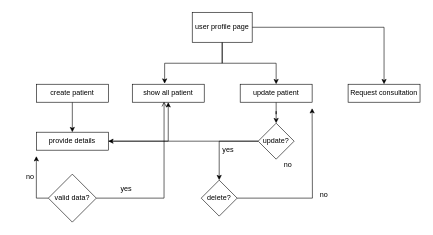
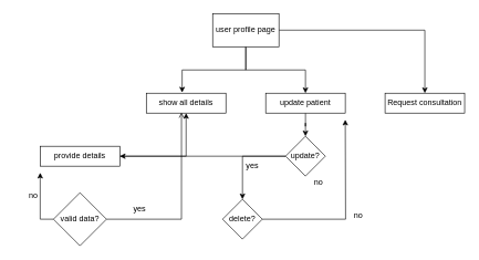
  <mxCell id="0" />
  <mxCell id="1" parent="0" />
  <mxCell id="2" style="edgeStyle=orthogonalEdgeStyle;rounded=0;orthogonalLoop=1;jettySize=auto;html=1;entryX=0.45;entryY=-0.033;entryDx=0;entryDy=0;entryPerimeter=0;" edge="1" parent="1" source="5" target="8"><mxGeometry relative="1" as="geometry" /></mxCell>
  <mxCell id="3" style="edgeStyle=orthogonalEdgeStyle;rounded=0;orthogonalLoop=1;jettySize=auto;html=1;entryX=0.5;entryY=0;entryDx=0;entryDy=0;" edge="1" parent="1" source="5" target="10"><mxGeometry relative="1" as="geometry" /></mxCell>
  <mxCell id="4" style="edgeStyle=orthogonalEdgeStyle;rounded=0;orthogonalLoop=1;jettySize=auto;html=1;exitX=1;exitY=0.5;exitDx=0;exitDy=0;entryX=0.5;entryY=0;entryDx=0;entryDy=0;" edge="1" parent="1" source="5" target="11"><mxGeometry relative="1" as="geometry" /></mxCell>
  <mxCell id="5" value="user profile page" style="rounded=0;whiteSpace=wrap;html=1;" vertex="1" parent="1"><mxGeometry x="320" y="20" width="100" height="50" as="geometry" /></mxCell>
- <mxCell id="6" value="" style="edgeStyle=orthogonalEdgeStyle;rounded=0;orthogonalLoop=1;jettySize=auto;html=1;" edge="1" parent="1" source="7" target="13"><mxGeometry relative="1" as="geometry" /></mxCell>
- <mxCell id="7" value="create patient" style="rounded=0;whiteSpace=wrap;html=1;" vertex="1" parent="1"><mxGeometry x="60" y="140" width="120" height="30" as="geometry" /></mxCell>
- <mxCell id="8" value="show all patient" style="rounded=0;whiteSpace=wrap;html=1;" vertex="1" parent="1"><mxGeometry x="220" y="140" width="120" height="30" as="geometry" /></mxCell>
+ <mxCell id="8" value="show all details" style="rounded=0;whiteSpace=wrap;html=1;" vertex="1" parent="1"><mxGeometry x="220" y="140" width="120" height="30" as="geometry" /></mxCell>
  <mxCell id="9" value="" style="edgeStyle=orthogonalEdgeStyle;rounded=0;orthogonalLoop=1;jettySize=auto;html=1;" edge="1" parent="1" source="10" target="21"><mxGeometry relative="1" as="geometry" /></mxCell>
  <mxCell id="10" value="update patient" style="rounded=0;whiteSpace=wrap;html=1;" vertex="1" parent="1"><mxGeometry x="400" y="140" width="120" height="30" as="geometry" /></mxCell>
  <mxCell id="11" value="Request consultation" style="rounded=0;whiteSpace=wrap;html=1;" vertex="1" parent="1"><mxGeometry x="580" y="140" width="120" height="30" as="geometry" /></mxCell>
  <mxCell id="12" value="" style="edgeStyle=orthogonalEdgeStyle;rounded=0;orthogonalLoop=1;jettySize=auto;html=1;" edge="1" parent="1" source="13" target="8"><mxGeometry relative="1" as="geometry" /></mxCell>
  <mxCell id="13" value="provide details" style="rounded=0;whiteSpace=wrap;html=1;" vertex="1" parent="1"><mxGeometry x="60" y="220" width="120" height="30" as="geometry" /></mxCell>
  <mxCell id="14" style="edgeStyle=orthogonalEdgeStyle;rounded=0;orthogonalLoop=1;jettySize=auto;html=1;entryX=0.442;entryY=0.967;entryDx=0;entryDy=0;entryPerimeter=0;endArrow=open;" edge="1" parent="1" source="16" target="8"><mxGeometry relative="1" as="geometry" /></mxCell>
  <mxCell id="15" style="edgeStyle=orthogonalEdgeStyle;rounded=0;orthogonalLoop=1;jettySize=auto;html=1;" edge="1" parent="1" source="16"><mxGeometry relative="1" as="geometry"><mxPoint x="60" y="260" as="targetPoint" /></mxGeometry></mxCell>
  <mxCell id="16" value="valid data?" style="rhombus;whiteSpace=wrap;html=1;" vertex="1" parent="1"><mxGeometry x="80" y="290" width="80" height="80" as="geometry" /></mxCell>
  <mxCell id="17" value="yes" style="text;html=1;strokeColor=none;fillColor=none;align=center;verticalAlign=middle;whiteSpace=wrap;rounded=0;" vertex="1" parent="1"><mxGeometry x="180" y="300" width="60" height="30" as="geometry" /></mxCell>
  <mxCell id="18" value="no" style="text;html=1;strokeColor=none;fillColor=none;align=center;verticalAlign=middle;whiteSpace=wrap;rounded=0;" vertex="1" parent="1"><mxGeometry x="20" y="280" width="60" height="30" as="geometry" /></mxCell>
  <mxCell id="19" style="edgeStyle=orthogonalEdgeStyle;rounded=0;orthogonalLoop=1;jettySize=auto;html=1;" edge="1" parent="1" source="21" target="13"><mxGeometry relative="1" as="geometry" /></mxCell>
  <mxCell id="20" value="" style="edgeStyle=orthogonalEdgeStyle;rounded=0;orthogonalLoop=1;jettySize=auto;html=1;" edge="1" parent="1" source="21" target="24"><mxGeometry relative="1" as="geometry" /></mxCell>
  <mxCell id="21" value="update?" style="rhombus;whiteSpace=wrap;html=1;" vertex="1" parent="1"><mxGeometry x="430" y="205" width="60" height="60" as="geometry" /></mxCell>
  <mxCell id="22" value="yes" style="text;html=1;strokeColor=none;fillColor=none;align=center;verticalAlign=middle;whiteSpace=wrap;rounded=0;" vertex="1" parent="1"><mxGeometry x="350" y="235" width="60" height="30" as="geometry" /></mxCell>
  <mxCell id="23" style="edgeStyle=orthogonalEdgeStyle;rounded=0;orthogonalLoop=1;jettySize=auto;html=1;" edge="1" parent="1" source="24"><mxGeometry relative="1" as="geometry"><mxPoint x="520" y="180" as="targetPoint" /></mxGeometry></mxCell>
  <mxCell id="24" value="delete?" style="rhombus;whiteSpace=wrap;html=1;" vertex="1" parent="1"><mxGeometry x="335" y="300" width="60" height="60" as="geometry" /></mxCell>
  <mxCell id="25" value="no" style="text;html=1;strokeColor=none;fillColor=none;align=center;verticalAlign=middle;whiteSpace=wrap;rounded=0;" vertex="1" parent="1"><mxGeometry x="450" y="260" width="60" height="30" as="geometry" /></mxCell>
  <mxCell id="26" value="no" style="text;html=1;strokeColor=none;fillColor=none;align=center;verticalAlign=middle;whiteSpace=wrap;rounded=0;" vertex="1" parent="1"><mxGeometry x="510" y="310" width="60" height="30" as="geometry" /></mxCell>
